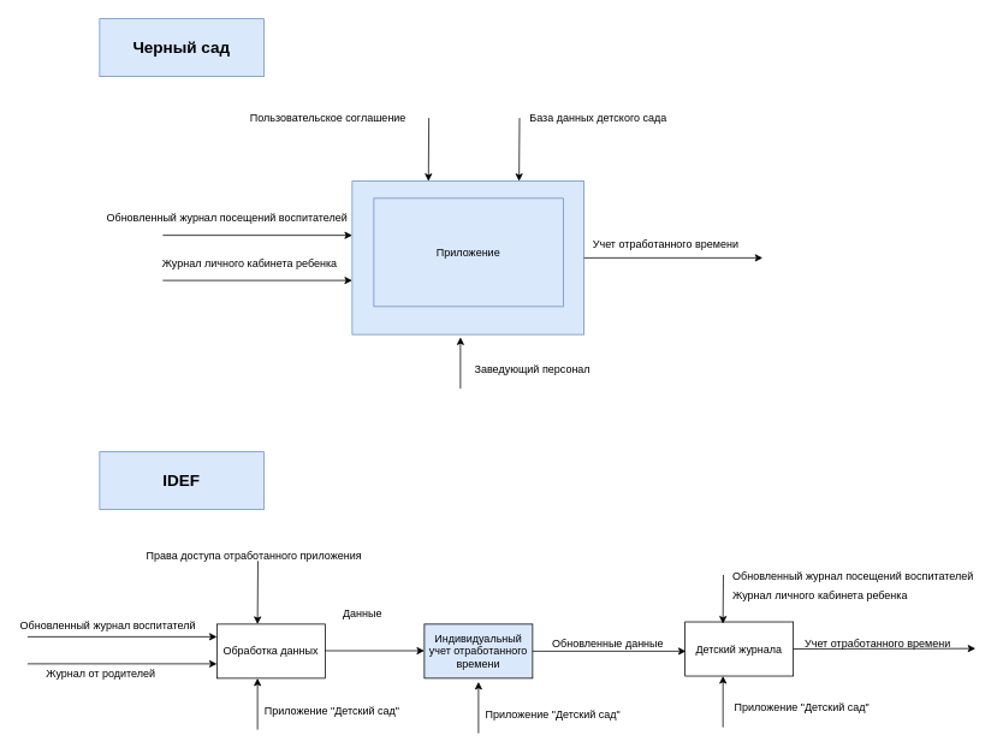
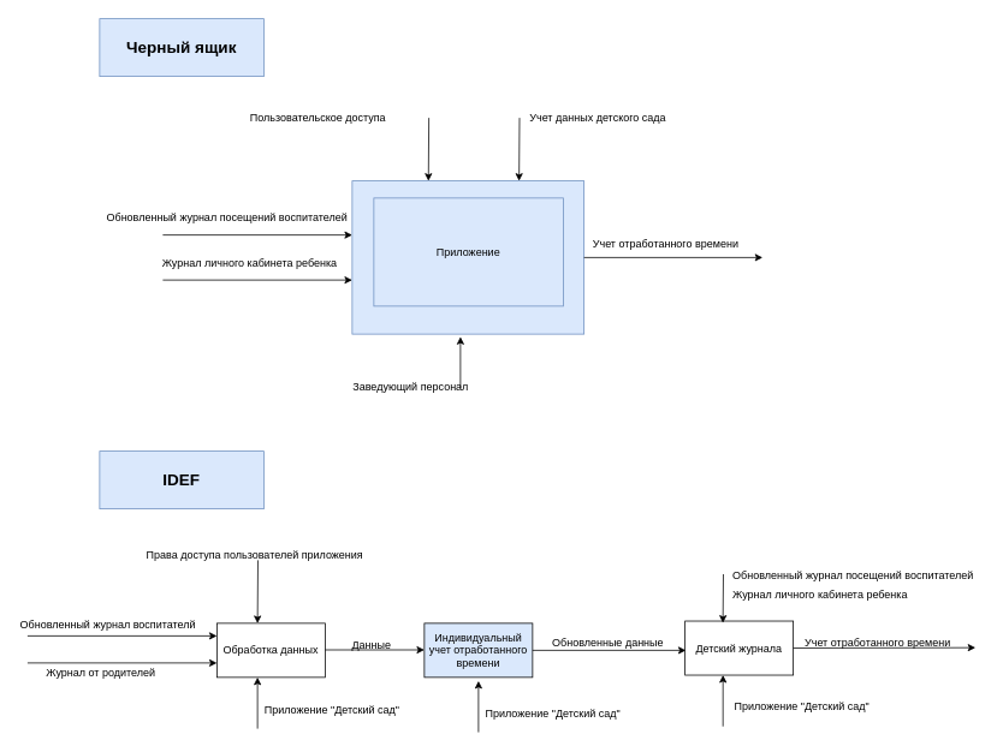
  <mxCell id="0" />
  <mxCell id="1" parent="0" />
  <mxCell id="2" value="" style="rounded=0;whiteSpace=wrap;html=1;fillColor=#dae8fc;strokeColor=#6c8ebf;" parent="1" vertex="1"><mxGeometry x="390" y="200" width="257" height="170" as="geometry" /></mxCell>
  <mxCell id="3" value="Приложение" style="text;html=1;strokeColor=#6c8ebf;fillColor=#dae8fc;align=center;verticalAlign=middle;whiteSpace=wrap;rounded=0;" parent="1" vertex="1"><mxGeometry x="414" y="219" width="210" height="120" as="geometry" /></mxCell>
  <mxCell id="4" value="" style="endArrow=classic;html=1;exitX=1;exitY=0.5;exitDx=0;exitDy=0;" parent="1" source="2" edge="1"><mxGeometry width="50" height="50" relative="1" as="geometry"><mxPoint x="145" y="440" as="sourcePoint" /><mxPoint x="845" y="285" as="targetPoint" /></mxGeometry></mxCell>
  <mxCell id="5" value="Учет отработанного времени" style="text;html=1;resizable=0;points=[];autosize=1;align=left;verticalAlign=top;spacingTop=-4;" parent="1" vertex="1"><mxGeometry x="655" y="260" width="180" height="20" as="geometry" /></mxCell>
  <mxCell id="6" value="" style="endArrow=classic;html=1;entryX=0.5;entryY=0;entryDx=0;entryDy=0;" parent="1" edge="1"><mxGeometry width="50" height="50" relative="1" as="geometry"><mxPoint x="575.5" y="130" as="sourcePoint" /><mxPoint x="575" y="200" as="targetPoint" /></mxGeometry></mxCell>
- <mxCell id="7" value="База данных детского сада" style="text;html=1;resizable=0;points=[];autosize=1;align=left;verticalAlign=top;spacingTop=-4;" parent="1" vertex="1"><mxGeometry x="585" y="120" width="170" height="20" as="geometry" /></mxCell>
+ <mxCell id="7" value="Учет данных детского сада" style="text;html=1;resizable=0;points=[];autosize=1;align=left;verticalAlign=top;spacingTop=-4;" parent="1" vertex="1"><mxGeometry x="585" y="120" width="170" height="20" as="geometry" /></mxCell>
  <mxCell id="8" value="" style="endArrow=classic;html=1;entryX=0.467;entryY=1.018;entryDx=0;entryDy=0;entryPerimeter=0;" parent="1" target="2" edge="1"><mxGeometry width="50" height="50" relative="1" as="geometry"><mxPoint x="510" y="430" as="sourcePoint" /><mxPoint x="195" y="390" as="targetPoint" /></mxGeometry></mxCell>
- <mxCell id="9" value="Заведующий персонал&amp;nbsp;" style="text;html=1;resizable=0;points=[];autosize=1;align=left;verticalAlign=top;spacingTop=-4;" parent="1" vertex="1"><mxGeometry x="524" y="399" width="150" height="20" as="geometry" /></mxCell>
+ <mxCell id="9" value="Заведующий персонал&amp;nbsp;" style="text;html=1;resizable=0;points=[];autosize=1;align=left;verticalAlign=top;spacingTop=-4;" parent="1" vertex="1"><mxGeometry x="389" y="419" width="150" height="20" as="geometry" /></mxCell>
  <mxCell id="10" value="" style="endArrow=classic;html=1;entryX=0;entryY=0.7;entryDx=0;entryDy=0;entryPerimeter=0;" parent="1" edge="1"><mxGeometry width="50" height="50" relative="1" as="geometry"><mxPoint x="180" y="260" as="sourcePoint" /><mxPoint x="390" y="260" as="targetPoint" /></mxGeometry></mxCell>
  <mxCell id="11" value="Обновленный журнал посещений воспитателей" style="text;html=1;resizable=0;points=[];align=center;verticalAlign=middle;labelBackgroundColor=#ffffff;" parent="10" vertex="1" connectable="0"><mxGeometry x="-0.183" y="-4" relative="1" as="geometry"><mxPoint x="-16" y="-24" as="offset" /></mxGeometry></mxCell>
  <mxCell id="12" value="" style="endArrow=classic;html=1;entryX=0.5;entryY=0;entryDx=0;entryDy=0;" parent="1" edge="1"><mxGeometry width="50" height="50" relative="1" as="geometry"><mxPoint x="475" y="130" as="sourcePoint" /><mxPoint x="474.5" y="200" as="targetPoint" /></mxGeometry></mxCell>
- <mxCell id="13" value="Пользовательское соглашение" style="text;html=1;resizable=0;points=[];autosize=1;align=left;verticalAlign=top;spacingTop=-4;" parent="1" vertex="1"><mxGeometry x="275" y="120" width="190" height="20" as="geometry" /></mxCell>
+ <mxCell id="13" value="Пользовательское доступа" style="text;html=1;resizable=0;points=[];autosize=1;align=left;verticalAlign=top;spacingTop=-4;" parent="1" vertex="1"><mxGeometry x="275" y="120" width="190" height="20" as="geometry" /></mxCell>
  <mxCell id="14" value="" style="endArrow=classic;html=1;entryX=0;entryY=0.7;entryDx=0;entryDy=0;entryPerimeter=0;" parent="1" edge="1"><mxGeometry width="50" height="50" relative="1" as="geometry"><mxPoint x="180" y="310" as="sourcePoint" /><mxPoint x="390" y="310" as="targetPoint" /></mxGeometry></mxCell>
  <mxCell id="15" value="Журнал личного кабинета ребенка" style="text;html=1;resizable=0;points=[];align=center;verticalAlign=middle;labelBackgroundColor=#ffffff;" parent="14" vertex="1" connectable="0"><mxGeometry x="-0.183" y="-4" relative="1" as="geometry"><mxPoint x="9" y="-24" as="offset" /></mxGeometry></mxCell>
  <mxCell id="16" value="Учет отработанного времени" style="text;html=1;resizable=0;points=[];autosize=1;align=left;verticalAlign=top;spacingTop=-4;" parent="1" vertex="1"><mxGeometry x="890" y="703" width="180" height="20" as="geometry" /></mxCell>
- <mxCell id="17" value="Черный сад" style="text;html=1;strokeColor=#6c8ebf;fillColor=#dae8fc;align=center;verticalAlign=middle;whiteSpace=wrap;rounded=0;fontSize=18;fontStyle=1" vertex="1" parent="1"><mxGeometry width="182" height="64" as="geometry" x="110" y="20" /></mxCell>
+ <mxCell id="17" value="Черный ящик" style="text;html=1;strokeColor=#6c8ebf;fillColor=#dae8fc;align=center;verticalAlign=middle;whiteSpace=wrap;rounded=0;fontSize=18;fontStyle=1" vertex="1" parent="1"><mxGeometry width="182" height="64" as="geometry" x="110" y="20" /></mxCell>
  <mxCell id="18" value="IDEF" style="text;html=1;strokeColor=#6c8ebf;fillColor=#dae8fc;align=center;verticalAlign=middle;whiteSpace=wrap;rounded=0;fontSize=18;fontStyle=1" vertex="1" parent="1"><mxGeometry y="500" width="182" height="64" as="geometry" x="110" /></mxCell>
  <mxCell id="19" value="Обработка данных" style="rounded=0;whiteSpace=wrap;html=1;" vertex="1" parent="1"><mxGeometry x="240" y="691" width="120" height="60" as="geometry" /></mxCell>
  <mxCell id="20" value="Индивидуальный учет отработанного времени" style="rounded=0;whiteSpace=wrap;html=1;fillColor=#dae8fc;" vertex="1" parent="1"><mxGeometry x="470" y="691" width="120" height="60" as="geometry" /></mxCell>
  <mxCell id="21" value="" style="endArrow=classic;html=1;exitX=1;exitY=0.5;exitDx=0;exitDy=0;entryX=0;entryY=0.5;entryDx=0;entryDy=0;" edge="1" parent="1"><mxGeometry width="50" height="50" relative="1" as="geometry"><mxPoint x="360" y="720.5" as="sourcePoint" /><mxPoint x="470" y="720.5" as="targetPoint" /></mxGeometry></mxCell>
- <mxCell id="22" value="Данные" style="text;html=1;resizable=0;points=[];autosize=1;align=left;verticalAlign=top;spacingTop=-4;" vertex="1" parent="1"><mxGeometry x="378" y="670" width="60" height="20" as="geometry" /></mxCell>
+ <mxCell id="22" value="Данные" style="text;html=1;resizable=0;points=[];autosize=1;align=left;verticalAlign=top;spacingTop=-4;" vertex="1" parent="1"><mxGeometry x="388" y="705" width="60" height="20" as="geometry" /></mxCell>
  <mxCell id="23" value="&lt;span style=&quot;text-align: center ; background-color: rgb(255 , 255 , 255)&quot;&gt;Журнал личного кабинета ребенка&lt;/span&gt;" style="text;html=1;resizable=0;points=[];autosize=1;align=left;verticalAlign=top;spacingTop=-4;" vertex="1" parent="1"><mxGeometry x="809.5" y="648.53" width="210" height="20" as="geometry" /></mxCell>
  <mxCell id="24" value="" style="endArrow=classic;html=1;exitX=1;exitY=0.5;exitDx=0;exitDy=0;" edge="1" parent="1" source="20"><mxGeometry width="50" height="50" relative="1" as="geometry"><mxPoint x="600" y="721" as="sourcePoint" /><mxPoint x="760" y="721" as="targetPoint" /></mxGeometry></mxCell>
  <mxCell id="25" value="Детский журнала" style="rounded=0;whiteSpace=wrap;html=1;" vertex="1" parent="1"><mxGeometry x="759" y="688.53" width="120" height="60" as="geometry" /></mxCell>
  <mxCell id="26" value="Обновленные данные" style="text;html=1;resizable=0;points=[];autosize=1;align=left;verticalAlign=top;spacingTop=-4;" vertex="1" parent="1"><mxGeometry x="610" y="703" width="140" height="20" as="geometry" /></mxCell>
  <mxCell id="27" value="" style="endArrow=classic;html=1;entryX=0.5;entryY=0;entryDx=0;entryDy=0;" edge="1" parent="1"><mxGeometry width="50" height="50" relative="1" as="geometry"><mxPoint x="801.5" y="636.53" as="sourcePoint" /><mxPoint x="801" y="690.53" as="targetPoint" /></mxGeometry></mxCell>
  <mxCell id="28" value="&lt;span style=&quot;text-align: center ; background-color: rgb(255 , 255 , 255)&quot;&gt;Обновленный журнал посещений воспитателей&lt;/span&gt;" style="text;html=1;resizable=0;points=[];autosize=1;align=left;verticalAlign=top;spacingTop=-4;" vertex="1" parent="1"><mxGeometry x="809.5" y="627.53" width="280" height="20" as="geometry" /></mxCell>
  <mxCell id="29" value="" style="endArrow=classic;html=1;exitX=1;exitY=0.5;exitDx=0;exitDy=0;" edge="1" parent="1" source="25"><mxGeometry width="50" height="50" relative="1" as="geometry"><mxPoint x="890" y="718.03" as="sourcePoint" /><mxPoint x="1081" y="718.03" as="targetPoint" /></mxGeometry></mxCell>
  <mxCell id="30" value="" style="endArrow=classic;html=1;entryX=0.5;entryY=0;entryDx=0;entryDy=0;" edge="1" parent="1"><mxGeometry width="50" height="50" relative="1" as="geometry"><mxPoint x="285.5" y="621" as="sourcePoint" /><mxPoint x="285" y="691" as="targetPoint" /></mxGeometry></mxCell>
- <mxCell id="31" value="Права доступа отработанного приложения" style="text;html=1;resizable=0;points=[];autosize=1;align=left;verticalAlign=top;spacingTop=-4;" vertex="1" parent="1"><mxGeometry x="160" y="605" width="260" height="20" as="geometry" /></mxCell>
+ <mxCell id="31" value="Права доступа пользователей приложения" style="text;html=1;resizable=0;points=[];autosize=1;align=left;verticalAlign=top;spacingTop=-4;" vertex="1" parent="1"><mxGeometry x="160" y="605" width="260" height="20" as="geometry" /></mxCell>
  <mxCell id="32" value="" style="endArrow=classic;html=1;entryX=0.467;entryY=1.018;entryDx=0;entryDy=0;entryPerimeter=0;" edge="1" parent="1"><mxGeometry width="50" height="50" relative="1" as="geometry"><mxPoint x="285" y="807.94" as="sourcePoint" /><mxPoint x="285.019" y="751" as="targetPoint" /></mxGeometry></mxCell>
  <mxCell id="33" value="Приложение &quot;Детский сад&quot;" style="text;html=1;resizable=0;points=[];autosize=1;align=left;verticalAlign=top;spacingTop=-4;" vertex="1" parent="1"><mxGeometry x="290.5" y="776.94" width="170" height="20" as="geometry" /></mxCell>
  <mxCell id="34" value="" style="endArrow=classic;html=1;entryX=0.467;entryY=1.018;entryDx=0;entryDy=0;entryPerimeter=0;" edge="1" parent="1"><mxGeometry width="50" height="50" relative="1" as="geometry"><mxPoint x="530" y="811.94" as="sourcePoint" /><mxPoint x="530.019" y="755" as="targetPoint" /></mxGeometry></mxCell>
  <mxCell id="35" value="Приложение &quot;Детский сад&quot;" style="text;html=1;resizable=0;points=[];autosize=1;align=left;verticalAlign=top;spacingTop=-4;" vertex="1" parent="1"><mxGeometry x="535.5" y="780.94" width="170" height="20" as="geometry" /></mxCell>
  <mxCell id="36" value="" style="endArrow=classic;html=1;entryX=0.467;entryY=1.018;entryDx=0;entryDy=0;entryPerimeter=0;" edge="1" parent="1"><mxGeometry width="50" height="50" relative="1" as="geometry"><mxPoint x="801.08" y="805.47" as="sourcePoint" /><mxPoint x="801.099" y="748.53" as="targetPoint" /></mxGeometry></mxCell>
  <mxCell id="37" value="Приложение &quot;Детский сад&quot;" style="text;html=1;resizable=0;points=[];autosize=1;align=left;verticalAlign=top;spacingTop=-4;" vertex="1" parent="1"><mxGeometry x="811.5" y="774.47" width="170" height="20" as="geometry" /></mxCell>
  <mxCell id="38" value="" style="endArrow=classic;html=1;entryX=0;entryY=0.5;entryDx=0;entryDy=0;" edge="1" parent="1"><mxGeometry width="50" height="50" relative="1" as="geometry"><mxPoint x="30" y="705" as="sourcePoint" /><mxPoint x="240" y="705" as="targetPoint" /></mxGeometry></mxCell>
  <mxCell id="39" value="Обновленный журнал воспитателй" style="text;html=1;resizable=0;points=[];autosize=1;align=left;verticalAlign=top;spacingTop=-4;" vertex="1" parent="1"><mxGeometry x="20" y="683" width="220" height="20" as="geometry" /></mxCell>
  <mxCell id="40" value="" style="endArrow=classic;html=1;entryX=0;entryY=0.7;entryDx=0;entryDy=0;entryPerimeter=0;" edge="1" parent="1"><mxGeometry width="50" height="50" relative="1" as="geometry"><mxPoint x="30" y="735" as="sourcePoint" /><mxPoint x="240" y="735" as="targetPoint" /></mxGeometry></mxCell>
  <mxCell id="41" value="Журнал от родителей" style="text;html=1;resizable=0;points=[];align=center;verticalAlign=middle;labelBackgroundColor=#ffffff;" vertex="1" connectable="0" parent="40"><mxGeometry x="-0.183" y="-4" relative="1" as="geometry"><mxPoint x="-6" y="6" as="offset" /></mxGeometry></mxCell>
